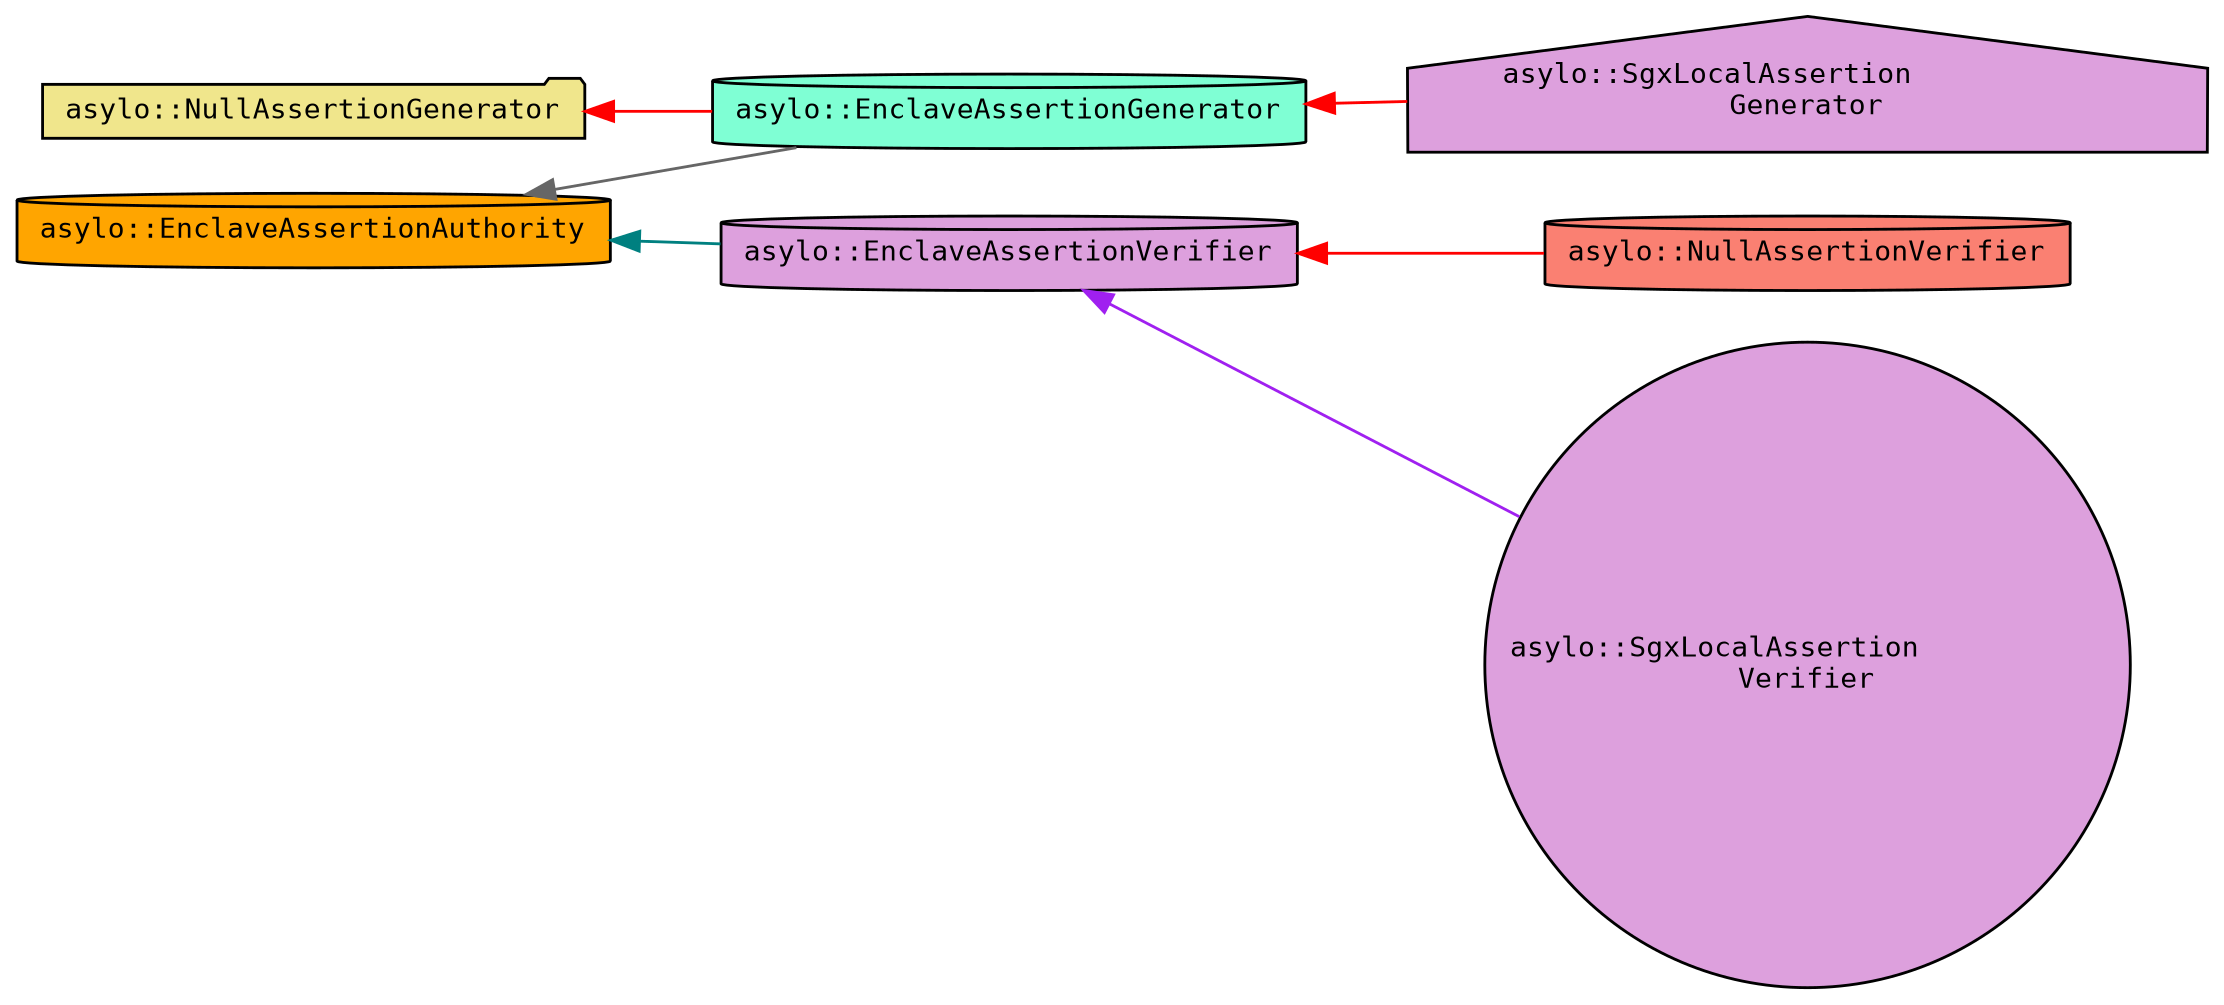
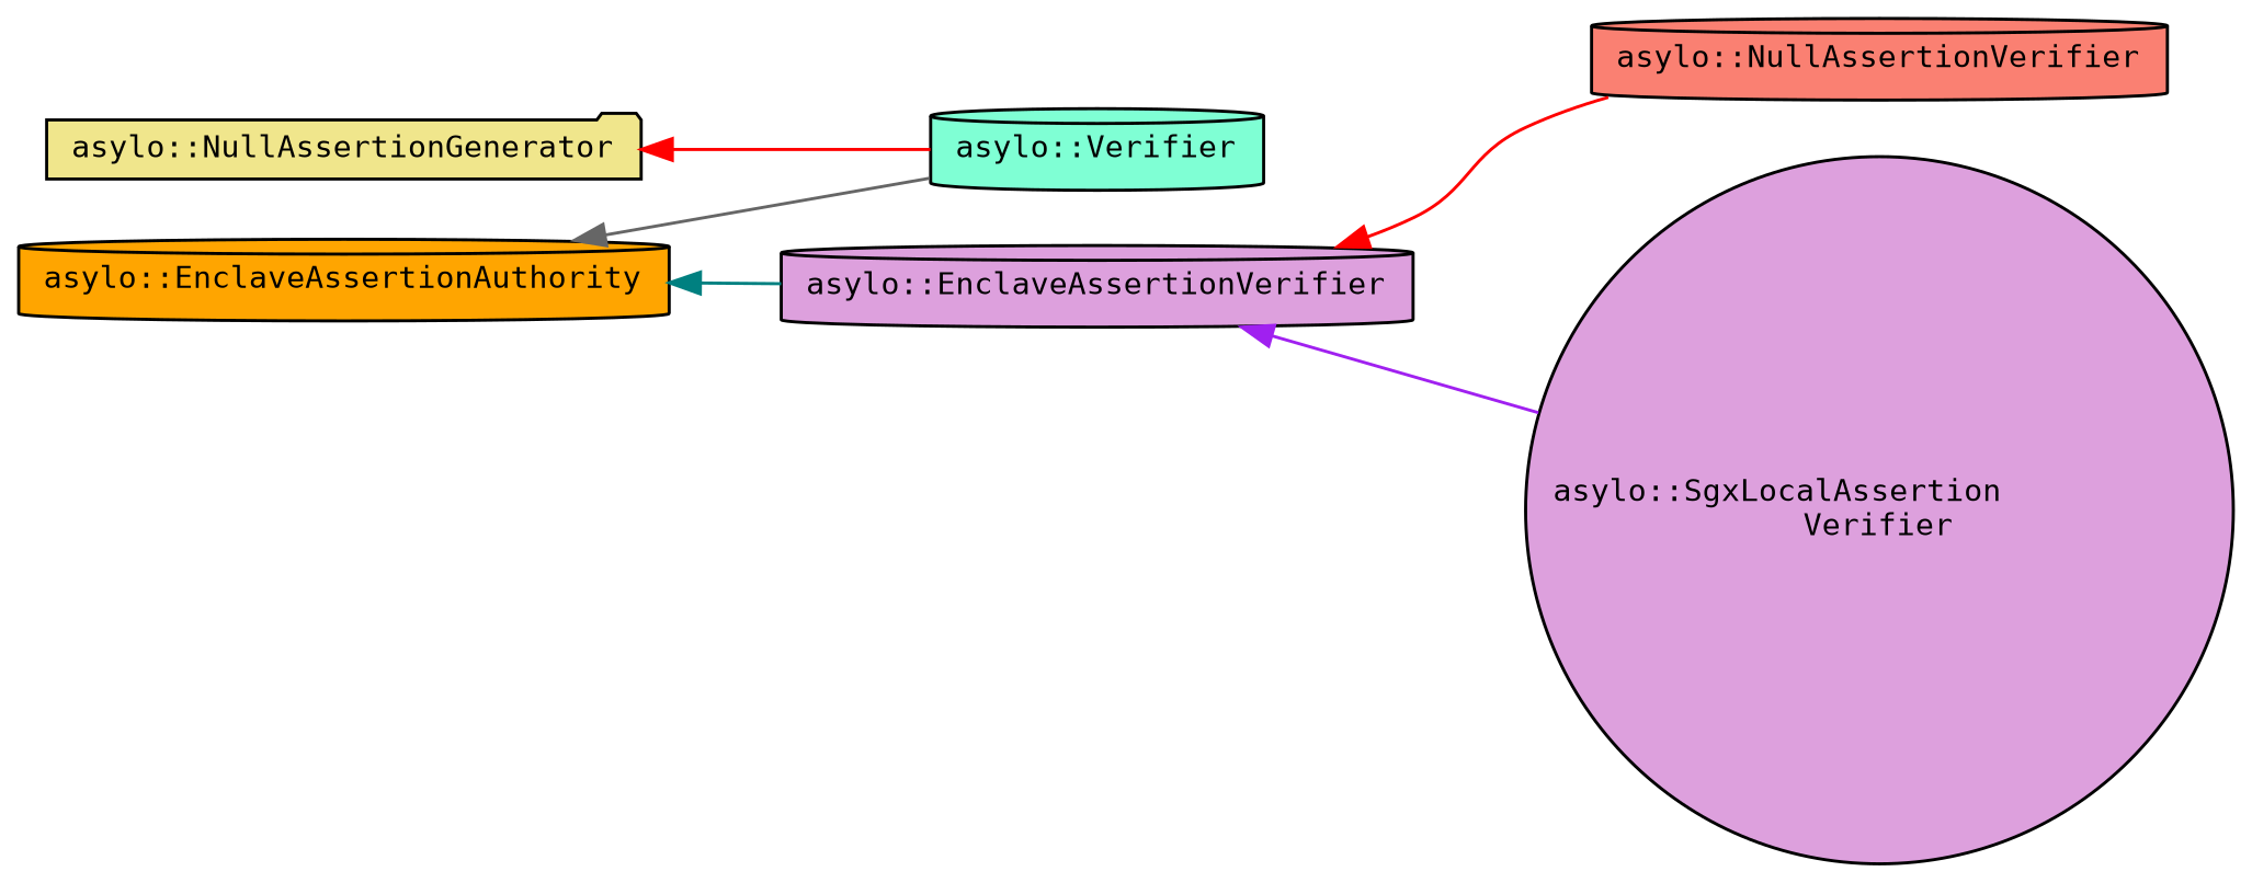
  digraph {
    fontname="DejaVu Sans Mono"
    rankdir=LR
    node [color=black fillcolor=plum fontname="DejaVu Sans Mono" fontsize=10 shape=cylinder style=filled]
    edge [color=red dir=back fontname="DejaVu Sans Mono" fontsize=10 labelfontname=Helvetica labelfontsize=10 style=solid]
    n1 [fillcolor=orange fontcolor=black height=0.2 label="asylo::EnclaveAssertionAuthority" width=0.4]
-   n2 [fillcolor=aquamarine height=0.2 label="asylo::EnclaveAssertionGenerator" width=0.4]
+   n2 [fillcolor=aquamarine height=0.2 label="asylo::Verifier" width=0.4]
    n3 [height=0.2 label="asylo::EnclaveAssertionVerifier" width=0.4]
-   n4 [height=0.2 label="asylo::SgxLocalAssertion\lGenerator" shape=house width=0.4]
    n5 [fillcolor=salmon height=0.2 label="asylo::NullAssertionVerifier" width=0.4]
    n6 [height=0.2 label="asylo::SgxLocalAssertion\lVerifier" shape=circle width=0.4]
    n7 [fillcolor=khaki height=0.2 label="asylo::NullAssertionGenerator" shape=folder width=0.4]
    n1 -> n2 [color=gray40]
    n1 -> n3 [color=teal]
-   n2 -> n4
    n3 -> n5
    n3 -> n6 [color=purple]
    n7 -> n2
  }
